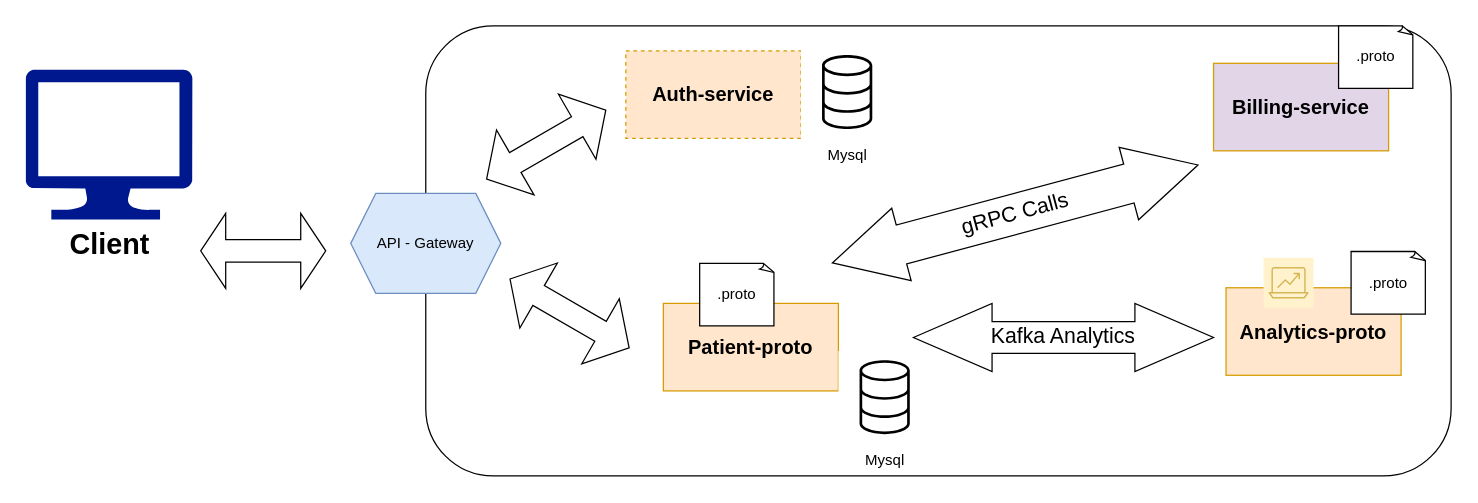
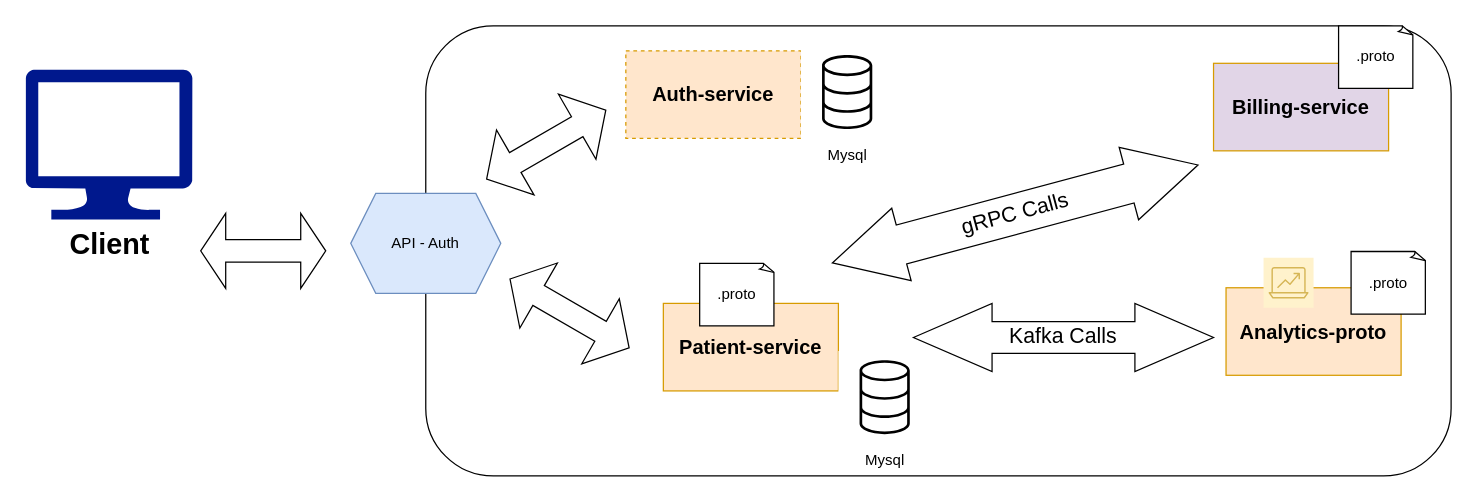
  <mxCell id="0" />
  <mxCell id="1" parent="0" />
  <mxCell id="2" value="&lt;b&gt;&lt;font style=&quot;font-size: 23px;&quot;&gt;Client&lt;/font&gt;&lt;/b&gt;" style="sketch=0;aspect=fixed;pointerEvents=1;shadow=0;dashed=0;html=1;strokeColor=none;labelPosition=center;verticalLabelPosition=bottom;verticalAlign=top;align=center;fillColor=#00188D;shape=mxgraph.azure.computer" vertex="1" parent="1"><mxGeometry x="20" y="55" width="133.33" height="120" as="geometry" /></mxCell>
  <mxCell id="3" value="" style="rounded=1;whiteSpace=wrap;html=1;" vertex="1" parent="1"><mxGeometry x="340" y="20" width="820" height="360" as="geometry" /></mxCell>
- <mxCell id="4" value="API - Gateway" style="shape=hexagon;perimeter=hexagonPerimeter2;whiteSpace=wrap;html=1;fixedSize=1;fillColor=#dae8fc;strokeColor=#6c8ebf;" vertex="1" parent="1"><mxGeometry x="280" y="154" width="120" height="80" as="geometry" /></mxCell>
+ <mxCell id="4" value="API - Auth" style="shape=hexagon;perimeter=hexagonPerimeter2;whiteSpace=wrap;html=1;fixedSize=1;fillColor=#dae8fc;strokeColor=#6c8ebf;" vertex="1" parent="1"><mxGeometry x="280" y="154" width="120" height="80" as="geometry" /></mxCell>
  <mxCell id="5" value="&lt;b&gt;&lt;font style=&quot;font-size: 16px;&quot;&gt;Auth-service&lt;/font&gt;&lt;/b&gt;" style="rounded=0;whiteSpace=wrap;html=1;fillColor=#ffe6cc;strokeColor=#d79b00;dashed=1;" vertex="1" parent="1"><mxGeometry x="500" y="40" width="140" height="70" as="geometry" /></mxCell>
- <mxCell id="6" value="&lt;b&gt;&lt;font style=&quot;font-size: 16px;&quot;&gt;Patient-proto&lt;/font&gt;&lt;/b&gt;" style="rounded=0;whiteSpace=wrap;html=1;fillColor=#ffe6cc;strokeColor=#d79b00;" vertex="1" parent="1"><mxGeometry x="530" y="242" width="140" height="70" as="geometry" /></mxCell>
+ <mxCell id="6" value="&lt;b&gt;&lt;font style=&quot;font-size: 16px;&quot;&gt;Patient-service&lt;/font&gt;&lt;/b&gt;" style="rounded=0;whiteSpace=wrap;html=1;fillColor=#ffe6cc;strokeColor=#d79b00;" vertex="1" parent="1"><mxGeometry x="530" y="242" width="140" height="70" as="geometry" /></mxCell>
  <mxCell id="7" value="&lt;b&gt;&lt;font style=&quot;font-size: 16px;&quot;&gt;Billing-service&lt;/font&gt;&lt;/b&gt;" style="rounded=0;whiteSpace=wrap;html=1;fillColor=#e1d5e7;strokeColor=#d79b00;" vertex="1" parent="1"><mxGeometry x="970" y="50" width="140" height="70" as="geometry" /></mxCell>
  <mxCell id="8" value="&lt;b&gt;&lt;font style=&quot;font-size: 16px;&quot;&gt;Analytics-proto&lt;/font&gt;&lt;/b&gt;" style="rounded=0;whiteSpace=wrap;html=1;fillColor=#ffe6cc;strokeColor=#d79b00;" vertex="1" parent="1"><mxGeometry x="980" y="229.5" width="140" height="70" as="geometry" /></mxCell>
  <mxCell id="9" value=".proto" style="whiteSpace=wrap;html=1;shape=mxgraph.basic.document" vertex="1" parent="1"><mxGeometry x="559.05" y="210" width="60" height="50" as="geometry" /></mxCell>
  <mxCell id="10" value=".proto" style="whiteSpace=wrap;html=1;shape=mxgraph.basic.document" vertex="1" parent="1"><mxGeometry x="1070" y="20" width="60" height="50" as="geometry" /></mxCell>
  <mxCell id="11" value=".proto" style="whiteSpace=wrap;html=1;shape=mxgraph.basic.document" vertex="1" parent="1"><mxGeometry x="1080" y="200.5" width="60" height="50" as="geometry" /></mxCell>
  <mxCell id="12" value="Mysql" style="sketch=0;points=[[0,0,0],[0.25,0,0],[0.5,0,0],[0.75,0,0],[1,0,0],[0,1,0],[0.25,1,0],[0.5,1,0],[0.75,1,0],[1,1,0],[0,0.25,0],[0,0.5,0],[0,0.75,0],[1,0.25,0],[1,0.5,0],[1,0.75,0]];outlineConnect=0;dashed=0;verticalLabelPosition=bottom;verticalAlign=top;align=center;html=1;fontSize=12;fontStyle=0;aspect=fixed;shape=mxgraph.aws4.resourceIcon;resIcon=mxgraph.aws4.database;" vertex="1" parent="1"><mxGeometry x="640" y="36" width="74" height="74" as="geometry" /></mxCell>
  <mxCell id="13" value="Mysql" style="sketch=0;points=[[0,0,0],[0.25,0,0],[0.5,0,0],[0.75,0,0],[1,0,0],[0,1,0],[0.25,1,0],[0.5,1,0],[0.75,1,0],[1,1,0],[0,0.25,0],[0,0.5,0],[0,0.75,0],[1,0.25,0],[1,0.5,0],[1,0.75,0]];outlineConnect=0;dashed=0;verticalLabelPosition=bottom;verticalAlign=top;align=center;html=1;fontSize=12;fontStyle=0;aspect=fixed;shape=mxgraph.aws4.resourceIcon;resIcon=mxgraph.aws4.database;" vertex="1" parent="1"><mxGeometry x="670" y="280" width="74" height="74" as="geometry" /></mxCell>
  <mxCell id="14" value="" style="sketch=0;points=[[0,0,0],[0.25,0,0],[0.5,0,0],[0.75,0,0],[1,0,0],[0,1,0],[0.25,1,0],[0.5,1,0],[0.75,1,0],[1,1,0],[0,0.25,0],[0,0.5,0],[0,0.75,0],[1,0.25,0],[1,0.5,0],[1,0.75,0]];outlineConnect=0;fillColor=#fff2cc;strokeColor=#d6b656;dashed=0;verticalLabelPosition=bottom;verticalAlign=top;align=center;html=1;fontSize=12;fontStyle=0;aspect=fixed;shape=mxgraph.aws4.resourceIcon;resIcon=mxgraph.aws4.analytics;" vertex="1" parent="1"><mxGeometry x="1010" y="205.5" width="40" height="40" as="geometry" /></mxCell>
  <mxCell id="15" value="&lt;font style=&quot;font-size: 17px;&quot;&gt;gRPC Calls&lt;/font&gt;" style="shape=doubleArrow;whiteSpace=wrap;html=1;rotation=-15;arrowWidth=0.537;arrowSize=0.189;" vertex="1" parent="1"><mxGeometry x="660" y="140.5" width="302.71" height="60" as="geometry" /></mxCell>
  <mxCell id="16" value="" style="shape=doubleArrow;whiteSpace=wrap;html=1;rotation=-30;arrowWidth=0.306;arrowSize=0.24;" vertex="1" parent="1"><mxGeometry x="381.34" y="85" width="110" height="60" as="geometry" /></mxCell>
  <mxCell id="17" value="" style="shape=doubleArrow;whiteSpace=wrap;html=1;rotation=30;arrowWidth=0.306;arrowSize=0.24;" vertex="1" parent="1"><mxGeometry x="400.001" y="220.001" width="110" height="60" as="geometry" /></mxCell>
- <mxCell id="18" value="&lt;font style=&quot;font-size: 17px;&quot;&gt;Kafka Analytics&lt;/font&gt;" style="shape=doubleArrow;whiteSpace=wrap;html=1;arrowWidth=0.465;arrowSize=0.262;" vertex="1" parent="1"><mxGeometry x="730" y="242" width="240" height="54.5" as="geometry" /></mxCell>
+ <mxCell id="18" value="&lt;font style=&quot;font-size: 17px;&quot;&gt;Kafka Calls&lt;/font&gt;" style="shape=doubleArrow;whiteSpace=wrap;html=1;arrowWidth=0.465;arrowSize=0.262;" vertex="1" parent="1"><mxGeometry x="730" y="242" width="240" height="54.5" as="geometry" /></mxCell>
  <mxCell id="19" value="" style="shape=doubleArrow;whiteSpace=wrap;html=1;" vertex="1" parent="1"><mxGeometry x="160" y="170" width="100" height="60" as="geometry" /></mxCell>
